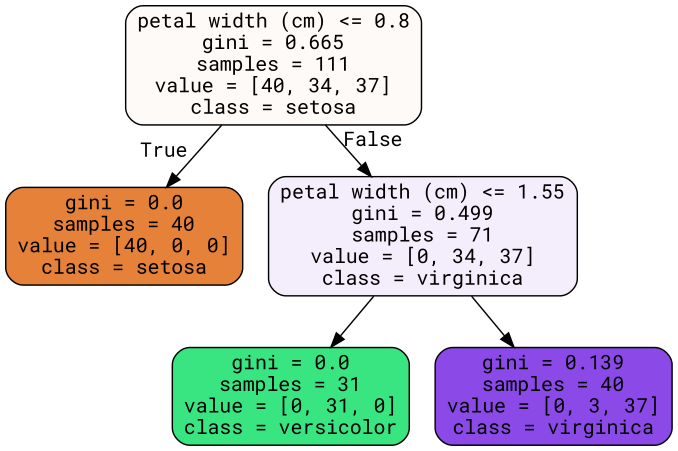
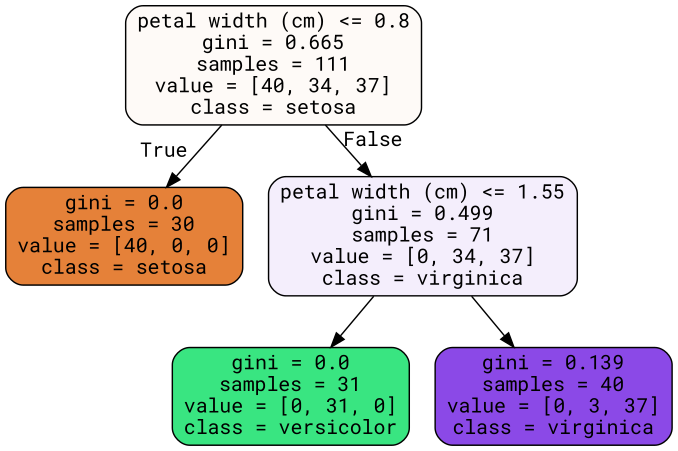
  digraph {
    fontname="Roboto Mono"
    node [color=black fontname="Roboto Mono" shape=box style="filled, rounded"]
    edge [fontname="Roboto Mono"]
    n1 [fillcolor="#e581390a" label="petal width (cm) <= 0.8\ngini = 0.665\nsamples = 111\nvalue = [40, 34, 37]\nclass = setosa"]
-   n2 [fillcolor="#e58139ff" label="gini = 0.0\nsamples = 40\nvalue = [40, 0, 0]\nclass = setosa"]
+   n2 [fillcolor="#e58139ff" label="gini = 0.0\nsamples = 30\nvalue = [40, 0, 0]\nclass = setosa"]
    n3 [fillcolor="#8139e515" label="petal width (cm) <= 1.55\ngini = 0.499\nsamples = 71\nvalue = [0, 34, 37]\nclass = virginica"]
    n4 [fillcolor="#39e581ff" label="gini = 0.0\nsamples = 31\nvalue = [0, 31, 0]\nclass = versicolor"]
    n5 [fillcolor="#8139e5ea" label="gini = 0.139\nsamples = 40\nvalue = [0, 3, 37]\nclass = virginica"]
    n1 -> n2 [headlabel=True labelangle=45 labeldistance=2.5]
    n1 -> n3 [headlabel=False labelangle=-45 labeldistance=2.5]
    n3 -> n4
    n3 -> n5
  }
